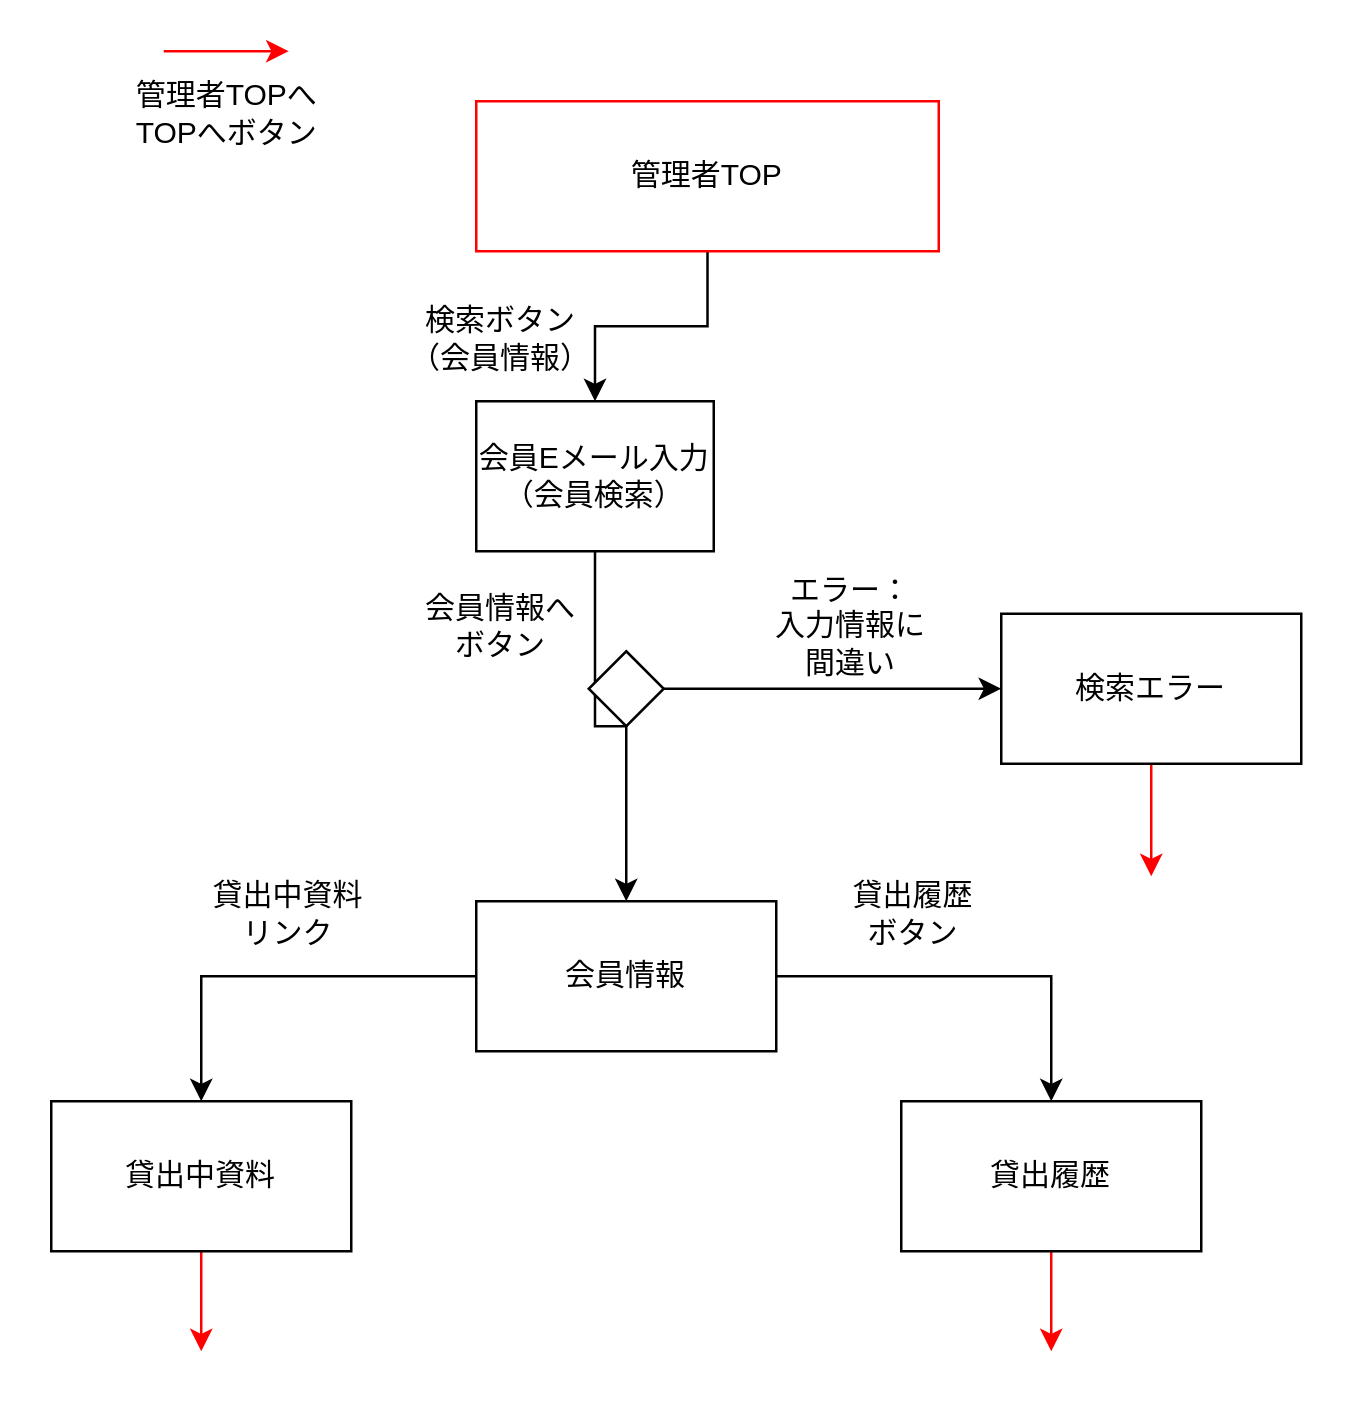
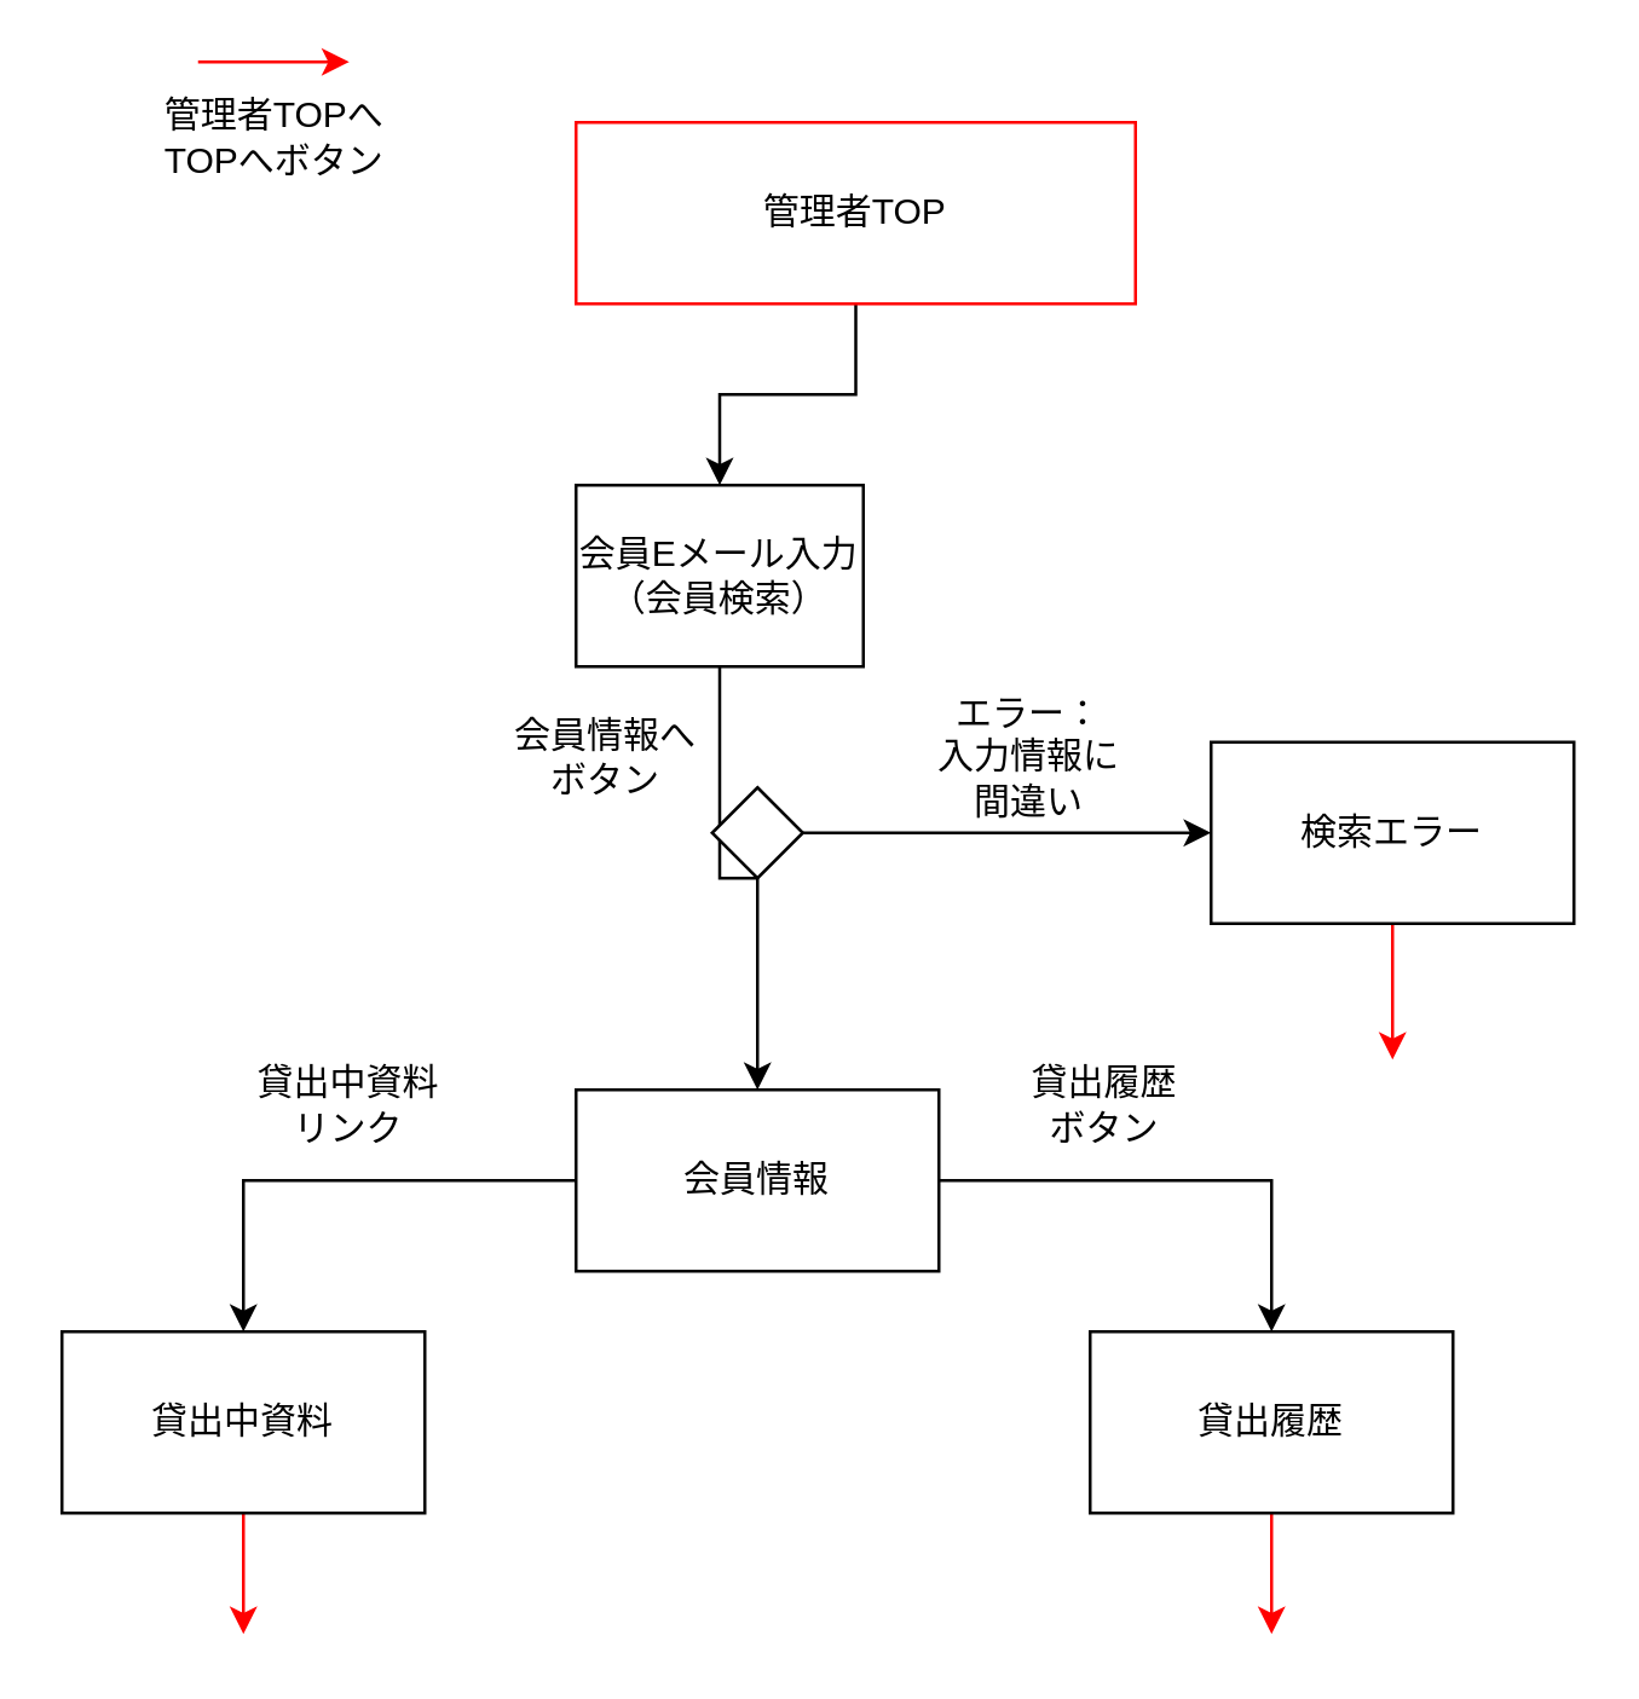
  <mxCell id="0" />
  <mxCell id="1" parent="0" />
  <mxCell id="2" style="edgeStyle=orthogonalEdgeStyle;rounded=0;orthogonalLoop=1;jettySize=auto;html=1;exitX=0.5;exitY=1;exitDx=0;exitDy=0;entryX=0.5;entryY=0;entryDx=0;entryDy=0;strokeColor=#000000;" parent="1" source="3" target="7" edge="1"><mxGeometry relative="1" as="geometry" /></mxCell>
  <mxCell id="3" value="管理者TOP" style="rounded=0;whiteSpace=wrap;html=1;strokeColor=#FF0000;" parent="1" vertex="1"><mxGeometry x="190" y="40" width="185" height="60" as="geometry" /></mxCell>
  <mxCell id="4" value="" style="endArrow=classic;html=1;rounded=0;fillColor=#f8cecc;strokeColor=#FF0000;" parent="1" edge="1"><mxGeometry width="50" height="50" relative="1" as="geometry"><mxPoint x="65" y="20" as="sourcePoint" /><mxPoint x="115" y="20" as="targetPoint" /><Array as="points" /></mxGeometry></mxCell>
  <mxCell id="5" value="管理者TOPへ&lt;br&gt;TOPへボタン" style="text;html=1;align=center;verticalAlign=middle;resizable=0;points=[];autosize=1;strokeColor=none;fillColor=none;" parent="1" vertex="1"><mxGeometry x="45" y="30" width="90" height="30" as="geometry" /></mxCell>
  <mxCell id="6" style="edgeStyle=orthogonalEdgeStyle;rounded=0;orthogonalLoop=1;jettySize=auto;html=1;exitX=0.5;exitY=1;exitDx=0;exitDy=0;entryX=0.5;entryY=0;entryDx=0;entryDy=0;strokeColor=#000000;" parent="1" source="7" target="11" edge="1"><mxGeometry relative="1" as="geometry" /></mxCell>
  <mxCell id="7" value="会員Eメール入力&lt;br&gt;（会員検索）" style="rounded=0;whiteSpace=wrap;html=1;strokeColor=#000000;" parent="1" vertex="1"><mxGeometry x="190" y="160" width="95" height="60" as="geometry" /></mxCell>
- <mxCell id="8" value="検索ボタン&lt;br&gt;（会員情報）" style="text;html=1;strokeColor=none;fillColor=none;align=center;verticalAlign=middle;whiteSpace=wrap;rounded=0;" parent="1" vertex="1"><mxGeometry x="160" y="120" width="80" height="30" as="geometry" /></mxCell>
  <mxCell id="9" style="edgeStyle=orthogonalEdgeStyle;rounded=0;orthogonalLoop=1;jettySize=auto;html=1;exitX=1;exitY=0.5;exitDx=0;exitDy=0;entryX=0.5;entryY=0;entryDx=0;entryDy=0;strokeColor=#000000;" parent="1" source="11" target="21" edge="1"><mxGeometry relative="1" as="geometry" /></mxCell>
  <mxCell id="10" style="edgeStyle=orthogonalEdgeStyle;rounded=0;orthogonalLoop=1;jettySize=auto;html=1;exitX=0;exitY=0.5;exitDx=0;exitDy=0;entryX=0.5;entryY=0;entryDx=0;entryDy=0;strokeColor=#000000;" parent="1" source="11" target="19" edge="1"><mxGeometry relative="1" as="geometry" /></mxCell>
  <mxCell id="11" value="会員情報" style="rounded=0;whiteSpace=wrap;html=1;strokeColor=#000000;" parent="1" vertex="1"><mxGeometry x="190" y="360" width="120" height="60" as="geometry" /></mxCell>
  <mxCell id="12" style="edgeStyle=orthogonalEdgeStyle;rounded=0;orthogonalLoop=1;jettySize=auto;html=1;strokeColor=#FF0000;" parent="1" source="13" edge="1"><mxGeometry relative="1" as="geometry"><mxPoint x="460" y="350" as="targetPoint" /></mxGeometry></mxCell>
  <mxCell id="13" value="検索エラー" style="rounded=0;whiteSpace=wrap;html=1;strokeColor=#000000;" parent="1" vertex="1"><mxGeometry x="400" y="245" width="120" height="60" as="geometry" /></mxCell>
  <mxCell id="14" value="エラー：&lt;br&gt;入力情報に&lt;br&gt;間違い" style="text;html=1;strokeColor=none;fillColor=none;align=center;verticalAlign=middle;whiteSpace=wrap;rounded=0;" parent="1" vertex="1"><mxGeometry x="300" y="230" width="80" height="40" as="geometry" /></mxCell>
  <mxCell id="15" value="会員情報へ&lt;br&gt;ボタン" style="text;html=1;strokeColor=none;fillColor=none;align=center;verticalAlign=middle;whiteSpace=wrap;rounded=0;" parent="1" vertex="1"><mxGeometry x="165" y="235" width="70" height="30" as="geometry" /></mxCell>
  <mxCell id="16" style="edgeStyle=orthogonalEdgeStyle;rounded=0;orthogonalLoop=1;jettySize=auto;html=1;exitX=1;exitY=0.5;exitDx=0;exitDy=0;entryX=0;entryY=0.5;entryDx=0;entryDy=0;strokeColor=#000000;" parent="1" source="17" target="13" edge="1"><mxGeometry relative="1" as="geometry" /></mxCell>
  <mxCell id="17" value="" style="rhombus;whiteSpace=wrap;html=1;strokeColor=#000000;" parent="1" vertex="1"><mxGeometry x="235" y="260" width="30" height="30" as="geometry" /></mxCell>
  <mxCell id="18" style="edgeStyle=orthogonalEdgeStyle;rounded=0;orthogonalLoop=1;jettySize=auto;html=1;exitX=0.5;exitY=1;exitDx=0;exitDy=0;strokeColor=#FF0000;" parent="1" source="19" edge="1"><mxGeometry relative="1" as="geometry"><mxPoint x="80" y="540" as="targetPoint" /></mxGeometry></mxCell>
  <mxCell id="19" value="貸出中資料" style="rounded=0;whiteSpace=wrap;html=1;strokeColor=#000000;" parent="1" vertex="1"><mxGeometry x="20" y="440" width="120" height="60" as="geometry" /></mxCell>
  <mxCell id="20" style="edgeStyle=orthogonalEdgeStyle;rounded=0;orthogonalLoop=1;jettySize=auto;html=1;exitX=0.5;exitY=1;exitDx=0;exitDy=0;strokeColor=#FF0000;" parent="1" source="21" edge="1"><mxGeometry relative="1" as="geometry"><mxPoint x="420" y="540" as="targetPoint" /></mxGeometry></mxCell>
  <mxCell id="21" value="貸出履歴" style="rounded=0;whiteSpace=wrap;html=1;strokeColor=#000000;" parent="1" vertex="1"><mxGeometry x="360" y="440" width="120" height="60" as="geometry" /></mxCell>
  <mxCell id="22" value="貸出履歴&lt;br&gt;ボタン" style="text;html=1;strokeColor=none;fillColor=none;align=center;verticalAlign=middle;whiteSpace=wrap;rounded=0;" parent="1" vertex="1"><mxGeometry x="330" y="350" width="70" height="30" as="geometry" /></mxCell>
  <mxCell id="23" value="貸出中資料リンク" style="text;html=1;strokeColor=none;fillColor=none;align=center;verticalAlign=middle;whiteSpace=wrap;rounded=0;" parent="1" vertex="1"><mxGeometry x="80" y="350" width="70" height="30" as="geometry" /></mxCell>
